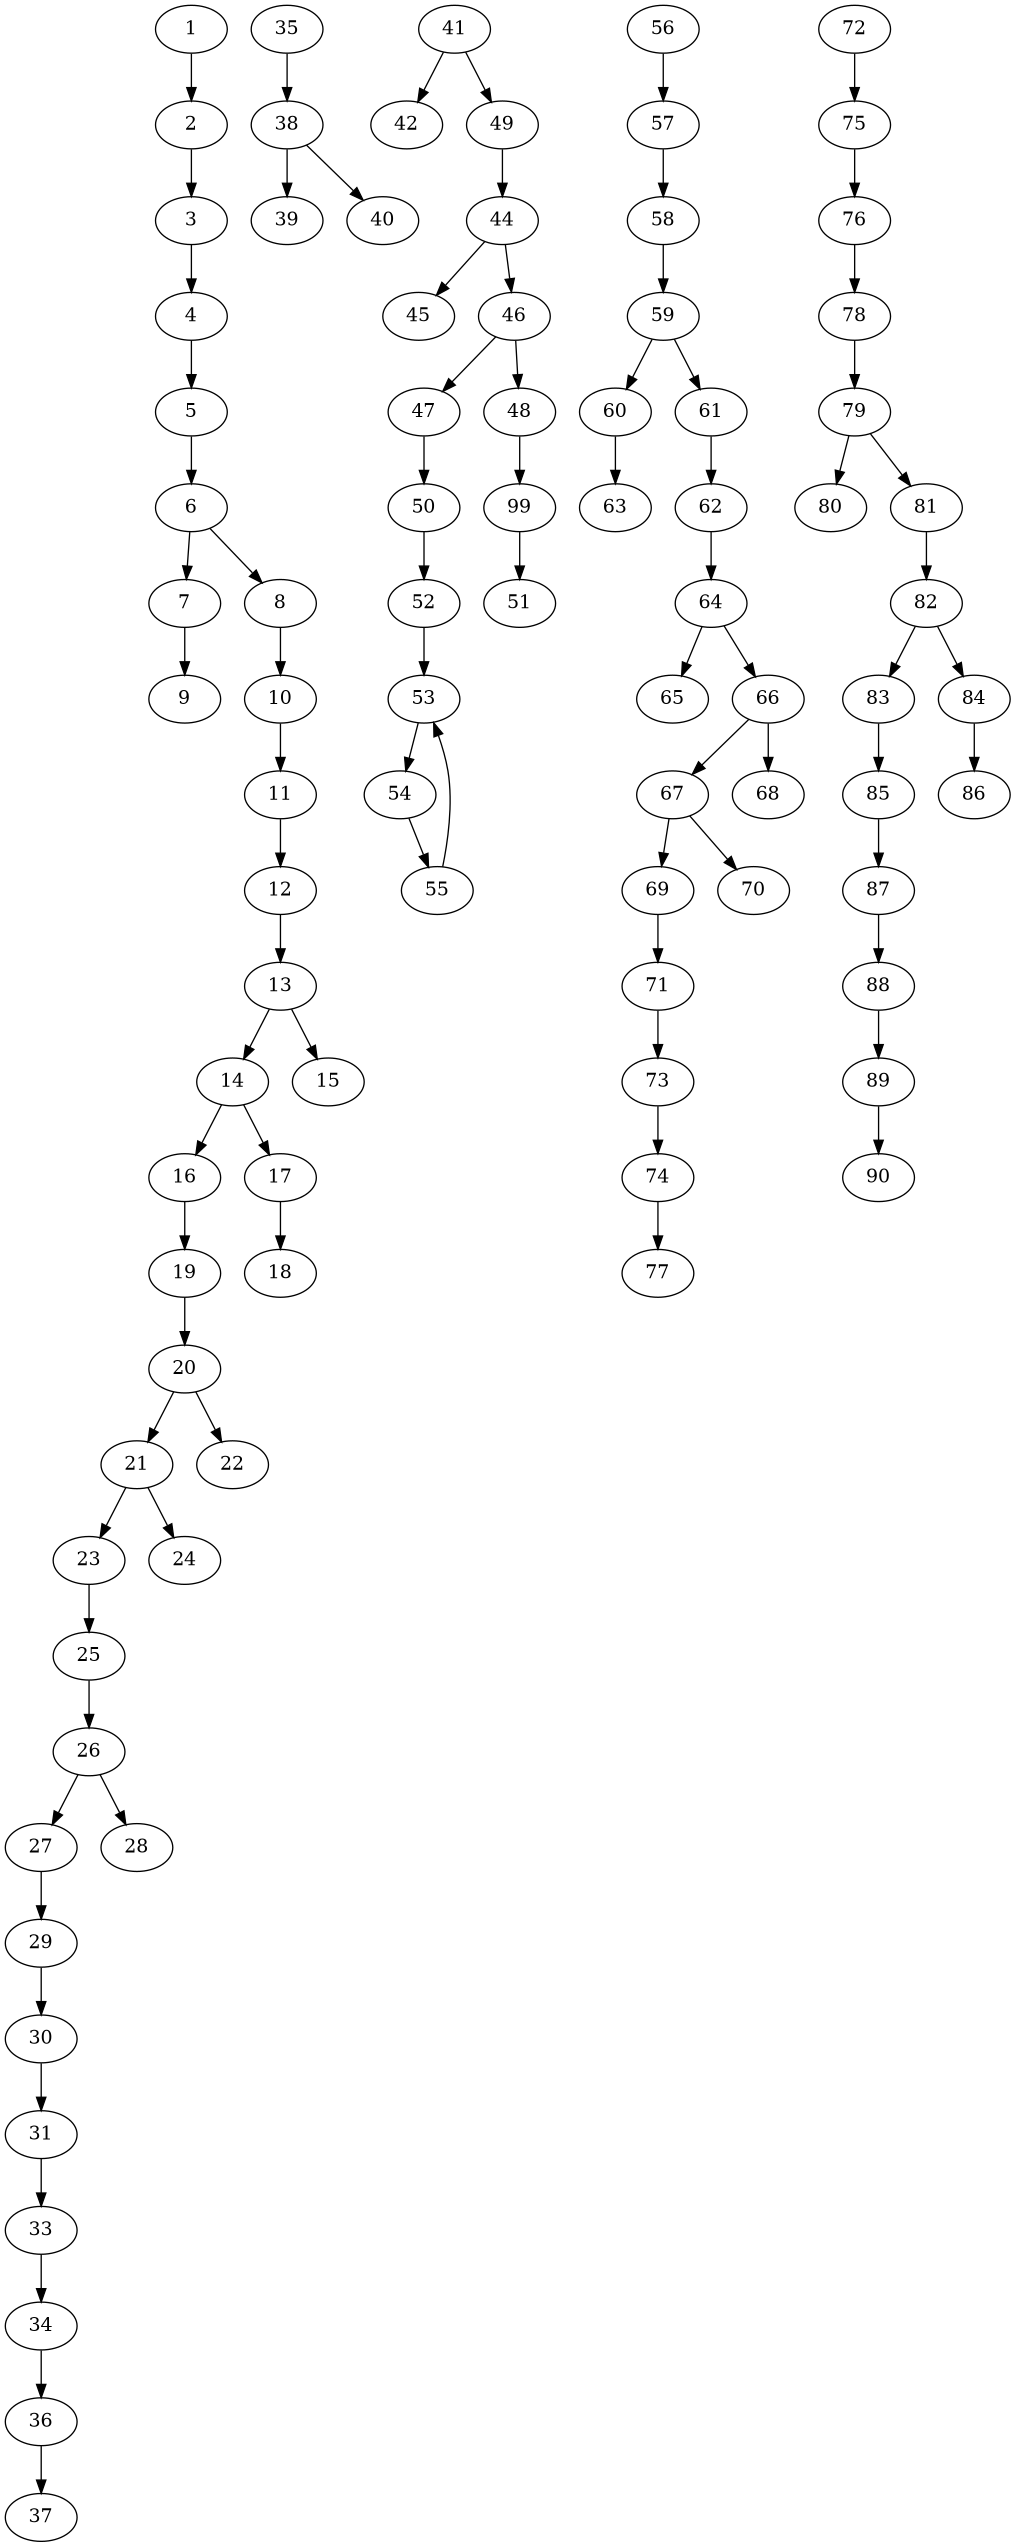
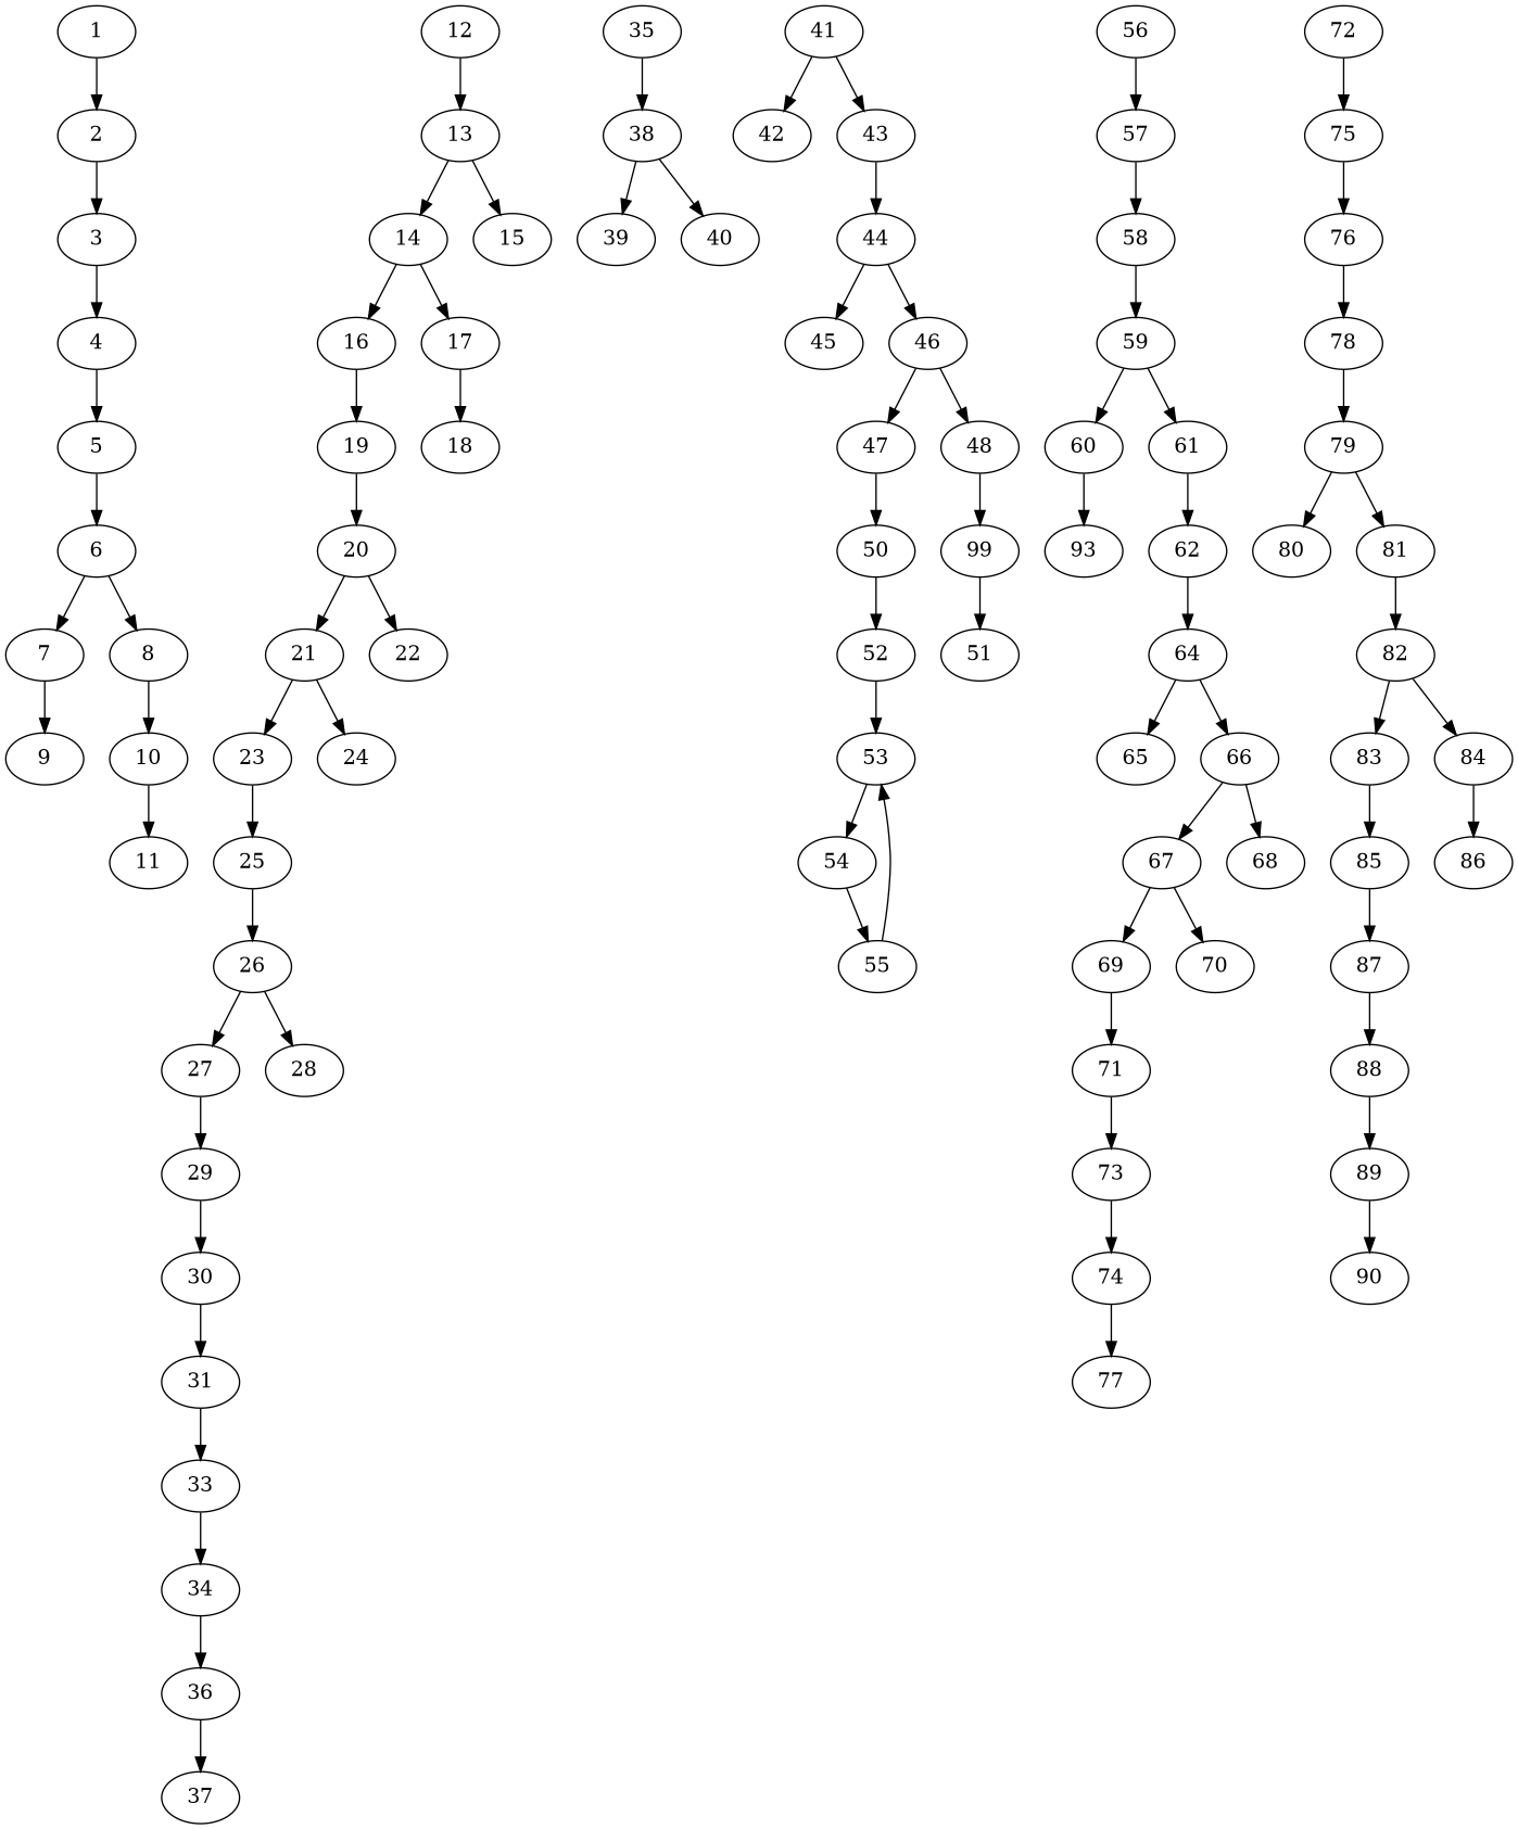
  digraph {
    node [alpha=0.04]
    1 [alpha=0.06]
    2 [alpha=0.05]
    3 [alpha=0.06]
    4 [alpha=0.07]
    5 [alpha=0.05]
    6 [alpha=0.18]
    7 [alpha=0.18]
    8
    9
    10 [alpha=0.01]
    11 [alpha=0.01]
    12 [alpha=0.12]
    13 [alpha=0.19]
    14 [alpha=0.02]
    15 [alpha=0.03]
    16 [alpha=0.12]
    17
    19 [alpha=0.02]
    18 [alpha=0.06]
    20 [alpha=0.02]
    21 [alpha=0.11]
    22 [alpha=0.12]
    23 [alpha=0.01]
    24 [alpha=0.09]
    25 [alpha=0.12]
    26 [alpha=0.19]
    27 [alpha=0.14]
    28 [alpha=0.08]
    29 [alpha=0.06]
    30 [alpha=0.03]
    31 [alpha=0.02]
    33 [alpha=0.00]
    34 [alpha=0.12]
    36 [alpha=0.03]
    38 [alpha=0.08]
    35
    37 [alpha=0.12]
    39 [alpha=0.12]
    40 [alpha=0.01]
    41 [alpha=0.08]
    42 [alpha=0.10]
-   43 [alpha=0.16 label=49]
+   43 [alpha=0.16]
    44
    45 [alpha=0.00]
    46 [alpha=0.14]
    47
    48 [alpha=0.05]
    50 [alpha=0.07]
    n49 [alpha=0.01 label=99]
    52 [alpha=0.08]
    51
    53 [alpha=0.07]
    54
    55 [alpha=0.15]
    56 [alpha=0.12]
    57 [alpha=0.06]
    58 [alpha=0.02]
    59 [alpha=0.18]
    60 [alpha=0.12]
    61 [alpha=0.14]
-   63
+   63 [label=93]
    62 [alpha=0.06]
    64 [alpha=0.17]
    65 [alpha=0.17]
    66 [alpha=0.20]
    67 [alpha=0.14]
    68 [alpha=0.19]
    69 [alpha=0.07]
    70 [alpha=0.12]
    71 [alpha=0.14]
    73 [alpha=0.14]
    72 [alpha=0.06]
    75 [alpha=0.07]
    74
    76 [alpha=0.10]
    77 [alpha=0.13]
    78 [alpha=0.06]
    79 [alpha=0.16]
    80 [alpha=0.14]
    81 [alpha=0.16]
    82 [alpha=0.13]
    83 [alpha=0.05]
    84 [alpha=0.08]
    85 [alpha=0.16]
    86 [alpha=0.07]
    87 [alpha=0.19]
    88 [alpha=0.18]
    89 [alpha=0.16]
    90 [alpha=0.14]
    1 -> 2
    2 -> 3
    3 -> 4
    4 -> 5
    5 -> 6
    6 -> 7
    6 -> 8
    7 -> 9
    8 -> 10
    10 -> 11
-   11 -> 12
    12 -> 13
    13 -> 14
    13 -> 15
    14 -> 16
    14 -> 17
    16 -> 19
    17 -> 18
    19 -> 20
    20 -> 21
    20 -> 22
    21 -> 23
    21 -> 24
    23 -> 25
    25 -> 26
    26 -> 27
    26 -> 28
    27 -> 29
    29 -> 30
    30 -> 31
    31 -> 33
    33 -> 34
    34 -> 36
    36 -> 37
    38 -> 39
    38 -> 40
    35 -> 38
    41 -> 42
    41 -> 43
    43 -> 44
    44 -> 45
    44 -> 46
    46 -> 47
    46 -> 48
    47 -> 50
    48 -> n49
    50 -> 52
    n49 -> 51
    52 -> 53
    53 -> 54
    54 -> 55
    55 -> 53
    56 -> 57
    57 -> 58
    58 -> 59
    59 -> 60
    59 -> 61
    60 -> 63
    61 -> 62
    62 -> 64
    64 -> 65
    64 -> 66
    66 -> 67
    66 -> 68
    67 -> 69
    67 -> 70
    69 -> 71
    71 -> 73
    73 -> 74
    72 -> 75
    75 -> 76
    74 -> 77
    76 -> 78
    78 -> 79
    79 -> 80
    79 -> 81
    81 -> 82
    82 -> 83
    82 -> 84
    83 -> 85
    84 -> 86
    85 -> 87
    87 -> 88
    88 -> 89
    89 -> 90
  }
